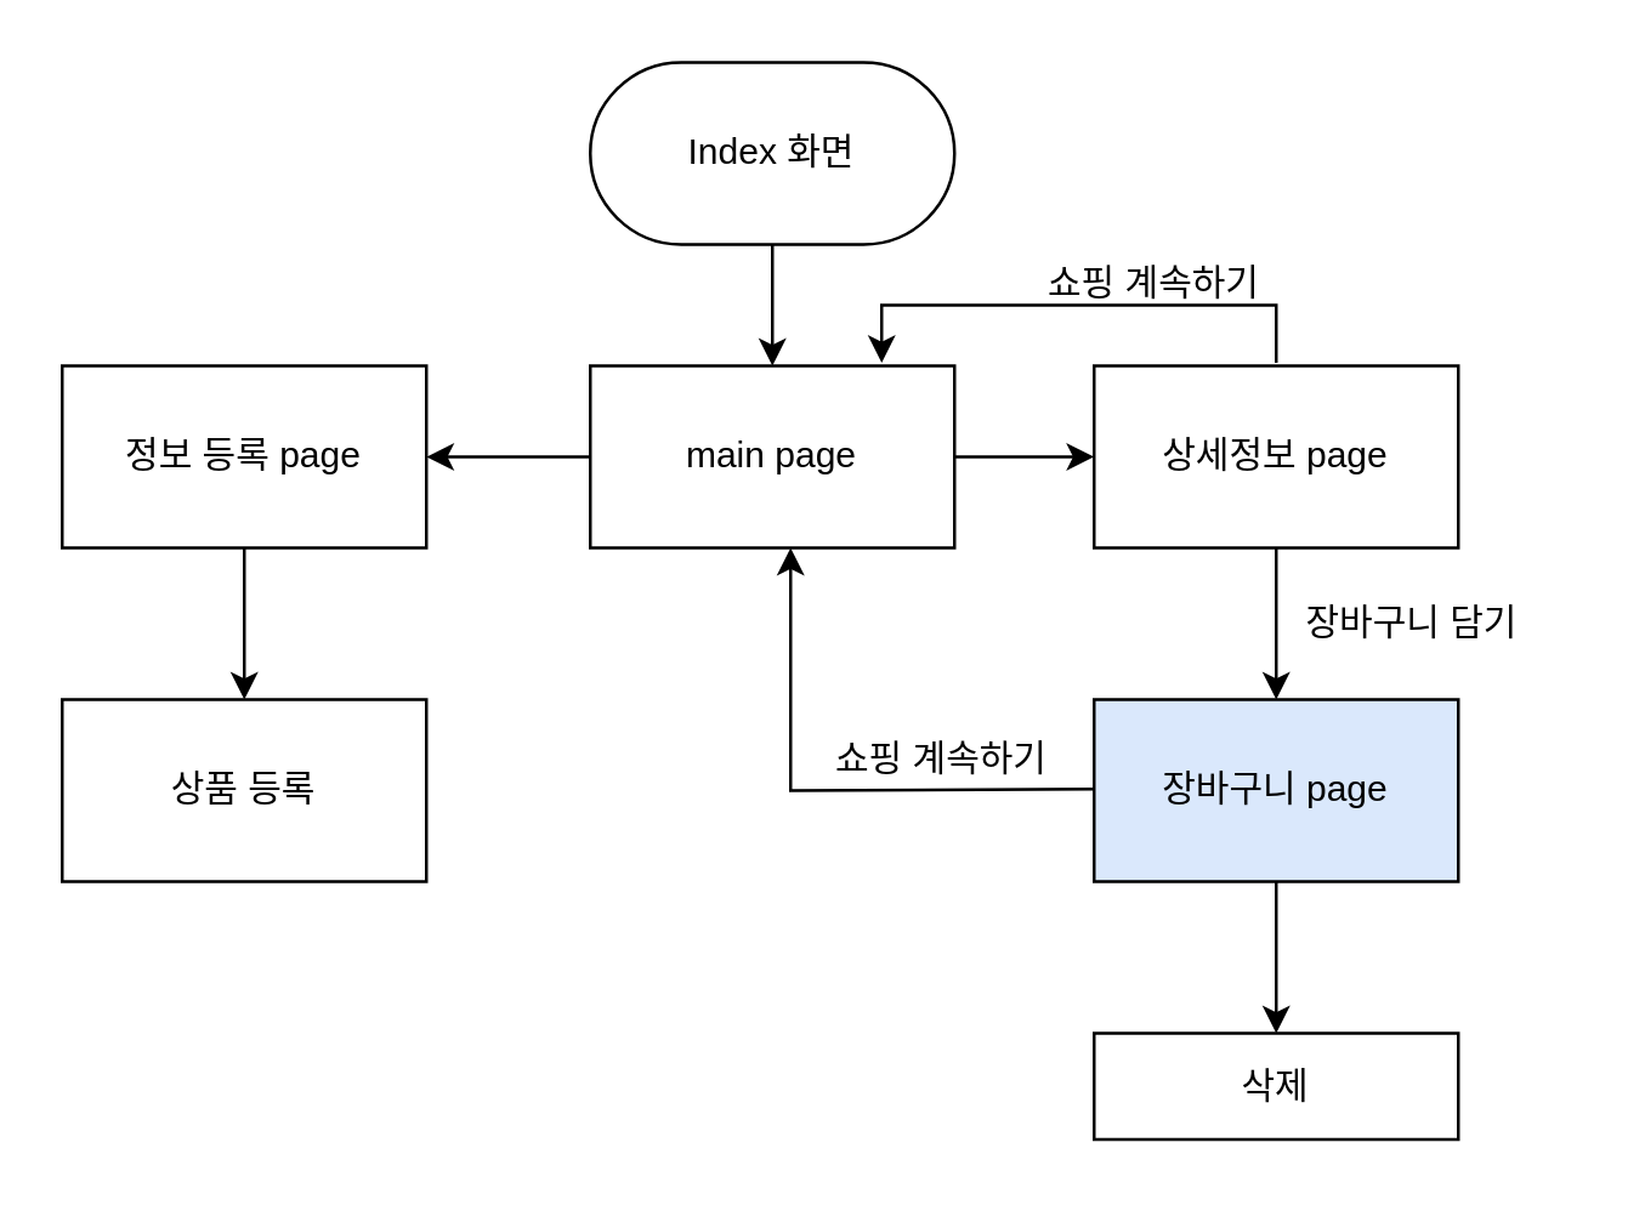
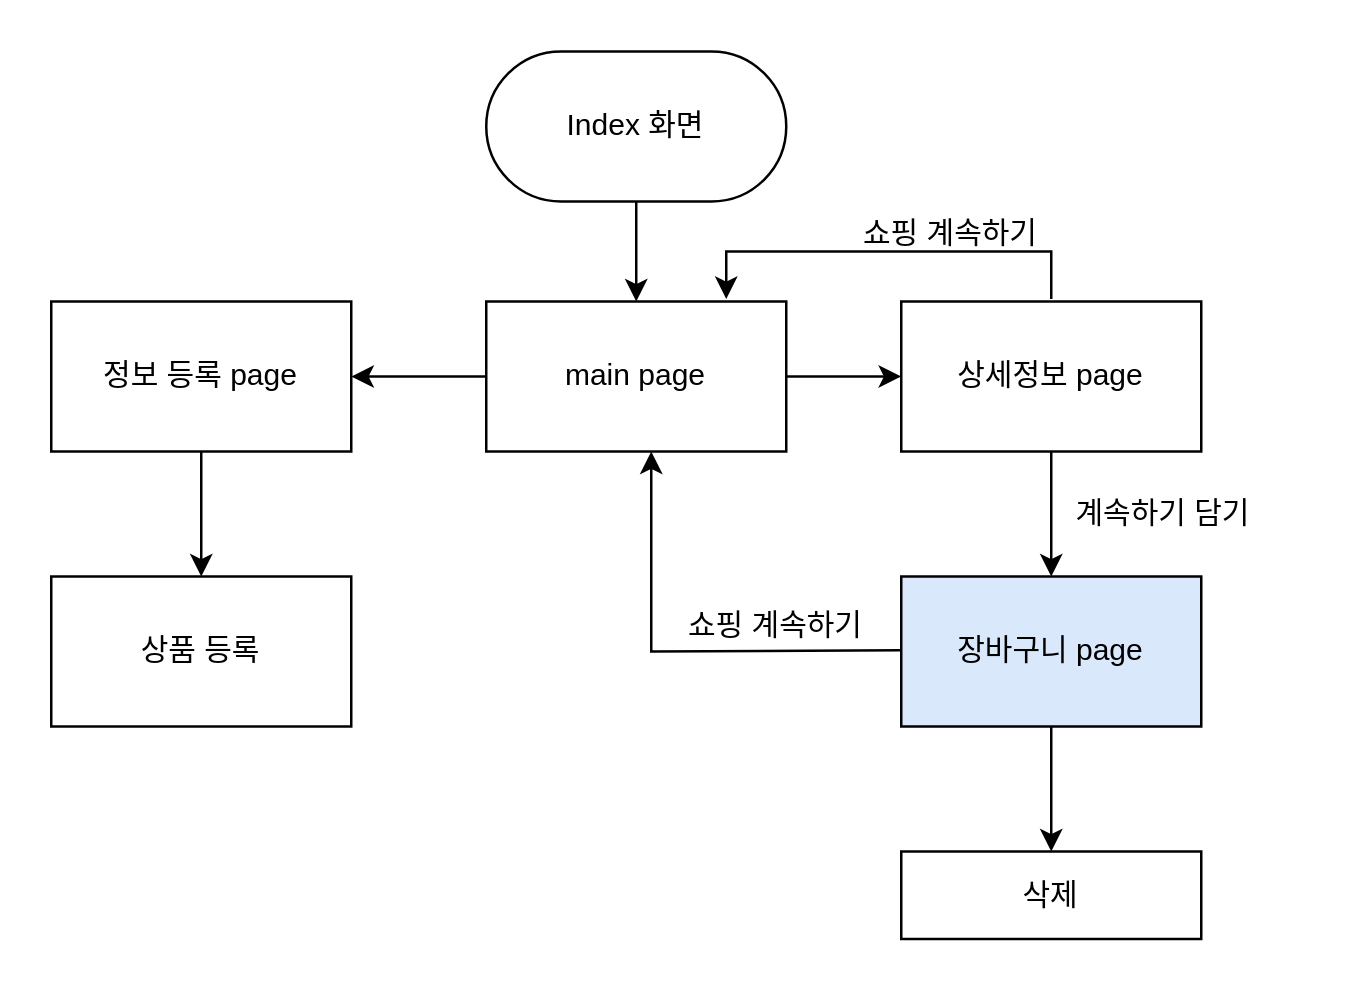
  <mxCell id="0" />
  <mxCell id="1" parent="0" />
  <mxCell id="2" value="Index 화면" style="rounded=1;whiteSpace=wrap;html=1;arcSize=50;" vertex="1" parent="1"><mxGeometry x="194" y="20" width="120" height="60" as="geometry" /></mxCell>
  <mxCell id="3" value="" style="endArrow=classic;html=1;rounded=0;" edge="1" parent="1"><mxGeometry width="50" height="50" relative="1" as="geometry"><mxPoint x="254" y="80" as="sourcePoint" /><mxPoint x="254" y="120" as="targetPoint" /></mxGeometry></mxCell>
  <mxCell id="4" value="main page" style="rounded=0;whiteSpace=wrap;html=1;" vertex="1" parent="1"><mxGeometry x="194" y="120" width="120" height="60" as="geometry" /></mxCell>
  <mxCell id="5" value="" style="endArrow=classic;html=1;rounded=0;" edge="1" parent="1"><mxGeometry width="50" height="50" relative="1" as="geometry"><mxPoint x="314" y="150" as="sourcePoint" /><mxPoint x="360" y="150" as="targetPoint" /></mxGeometry></mxCell>
  <mxCell id="6" value="정보 등록 page" style="rounded=0;whiteSpace=wrap;html=1;" vertex="1" parent="1"><mxGeometry x="20" y="120" width="120" height="60" as="geometry" /></mxCell>
  <mxCell id="7" value="" style="endArrow=classic;html=1;rounded=0;entryX=1;entryY=0.5;entryDx=0;entryDy=0;" edge="1" parent="1" target="6"><mxGeometry width="50" height="50" relative="1" as="geometry"><mxPoint x="194" y="150" as="sourcePoint" /><mxPoint x="244" y="100" as="targetPoint" /></mxGeometry></mxCell>
  <mxCell id="8" value="상세정보 page" style="rounded=0;whiteSpace=wrap;html=1;" vertex="1" parent="1"><mxGeometry x="360" y="120" width="120" height="60" as="geometry" /></mxCell>
  <mxCell id="9" value="" style="endArrow=classic;html=1;rounded=0;" edge="1" parent="1"><mxGeometry width="50" height="50" relative="1" as="geometry"><mxPoint x="420" y="119" as="sourcePoint" /><mxPoint x="290" y="119" as="targetPoint" /><Array as="points"><mxPoint x="420" y="100" /><mxPoint x="290" y="100" /></Array></mxGeometry></mxCell>
  <mxCell id="10" value="쇼핑 계속하기" style="text;html=1;strokeColor=none;fillColor=none;align=center;verticalAlign=middle;whiteSpace=wrap;rounded=0;" vertex="1" parent="1"><mxGeometry x="330" y="78" width="100" height="30" as="geometry" /></mxCell>
  <mxCell id="11" value="장바구니 page" style="rounded=0;whiteSpace=wrap;html=1;fillColor=#dae8fc;" vertex="1" parent="1"><mxGeometry x="360" y="230" width="120" height="60" as="geometry" /></mxCell>
  <mxCell id="12" value="" style="endArrow=classic;html=1;rounded=0;entryX=0.5;entryY=0;entryDx=0;entryDy=0;" edge="1" parent="1" target="11"><mxGeometry width="50" height="50" relative="1" as="geometry"><mxPoint x="420" y="180" as="sourcePoint" /><mxPoint x="470" y="130" as="targetPoint" /></mxGeometry></mxCell>
- <mxCell id="13" value="장바구니 담기" style="text;html=1;strokeColor=none;fillColor=none;align=center;verticalAlign=middle;whiteSpace=wrap;rounded=0;" vertex="1" parent="1"><mxGeometry x="410" y="190" width="110" height="30" as="geometry" /></mxCell>
+ <mxCell id="13" value="계속하기 담기" style="text;html=1;strokeColor=none;fillColor=none;align=center;verticalAlign=middle;whiteSpace=wrap;rounded=0;" vertex="1" parent="1"><mxGeometry x="410" y="190" width="110" height="30" as="geometry" /></mxCell>
  <mxCell id="14" value="삭제" style="rounded=0;whiteSpace=wrap;html=1;" vertex="1" parent="1"><mxGeometry x="360" y="340" width="120" height="35" as="geometry" /></mxCell>
  <mxCell id="15" value="" style="endArrow=classic;html=1;rounded=0;entryX=0.5;entryY=0;entryDx=0;entryDy=0;" edge="1" parent="1" target="14"><mxGeometry width="50" height="50" relative="1" as="geometry"><mxPoint x="420" y="290" as="sourcePoint" /><mxPoint x="470" y="240" as="targetPoint" /></mxGeometry></mxCell>
  <mxCell id="16" value="" style="endArrow=classic;html=1;rounded=0;" edge="1" parent="1"><mxGeometry width="50" height="50" relative="1" as="geometry"><mxPoint x="360" y="259.5" as="sourcePoint" /><mxPoint x="260" y="180" as="targetPoint" /><Array as="points"><mxPoint x="260" y="260" /></Array></mxGeometry></mxCell>
  <mxCell id="17" value="쇼핑 계속하기" style="text;html=1;strokeColor=none;fillColor=none;align=center;verticalAlign=middle;whiteSpace=wrap;rounded=0;" vertex="1" parent="1"><mxGeometry x="260" y="235" width="100" height="30" as="geometry" /></mxCell>
  <mxCell id="18" value="" style="endArrow=classic;html=1;rounded=0;exitX=0.5;exitY=1;exitDx=0;exitDy=0;" edge="1" parent="1"><mxGeometry width="50" height="50" relative="1" as="geometry"><mxPoint x="80" y="180" as="sourcePoint" /><mxPoint x="80" y="230" as="targetPoint" /></mxGeometry></mxCell>
  <mxCell id="19" value="상품 등록" style="rounded=0;whiteSpace=wrap;html=1;" vertex="1" parent="1"><mxGeometry x="20" y="230" width="120" height="60" as="geometry" /></mxCell>
